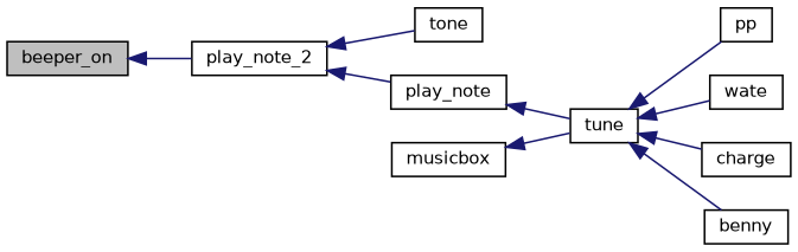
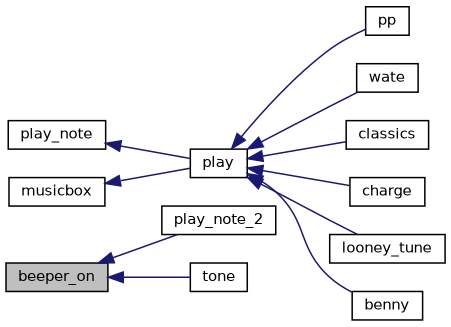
  digraph {
    rankdir=LR
    node [color=black fillcolor=white fontname=Helvetica fontsize=10 shape=record style=filled]
    edge [color=midnightblue dir=back fontname=Helvetica fontsize=10 labelfontname=Helvetica labelfontsize=10 style=solid]
    n1 [fillcolor=grey75 fontcolor=black height=0.2 label=beeper_on width=0.4]
    n2 [height=0.2 label=play_note_2 width=0.4]
    n3 [height=0.2 label=tone width=0.4]
    n4 [height=0.2 label=play_note width=0.4]
-   n5 [height=0.2 label=tune width=0.4]
+   n5 [height=0.2 label=play width=0.4]
    n6 [height=0.2 label=pp width=0.4]
    n7 [height=0.2 label=wate width=0.4]
+   n8 [height=0.2 label=classics width=0.4]
    n9 [height=0.2 label=charge width=0.4]
+   n10 [height=0.2 label=looney_tune width=0.4]
    n11 [height=0.2 label=benny width=0.4]
    n12 [height=0.2 label=musicbox width=0.4]
    n1 -> n2
-   n2 -> n3
-   n2 -> n4
+   n1 -> n3
    n4 -> n5
    n5 -> n6
    n5 -> n7
+   n5 -> n8
    n5 -> n9
+   n5 -> n10
    n5 -> n11
    n12 -> n5
  }
